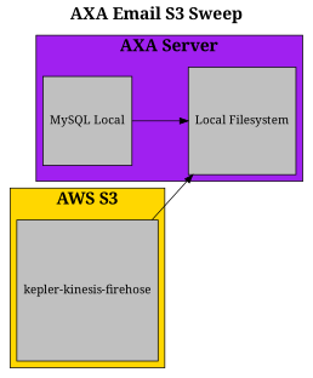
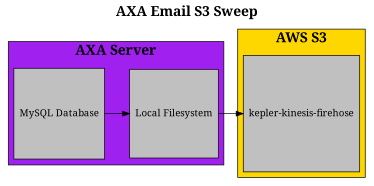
  digraph {
    fontname="Noto Serif"
    fontsize=20.0
    label=<<B>AXA Email S3 Sweep</B>>
    labelloc=t
    rankdir=LR
    node [color=black fillcolor=Grey fontname="Noto Serif" shape=square style=filled]
    edge [fontname="Noto Serif"]
    n1 [label="Local Filesystem"]
-   n2 [label="MySQL Local"]
+   n2 [label="MySQL Database"]
    n3 [label="kepler-kinesis-firehose"]
    subgraph cluster_1 {
      color=black
      fillcolor=purple
      label=<<B>AXA Server</B>>
      style=filled
      n1
      n2
    }
    subgraph cluster_2 {
      color=black
      fillcolor=gold
      label=<<B>AWS S3</B>>
      style=filled
      n3
    }
    n2 -> n1
-   n3 -> n1
+   n1 -> n3
  }
